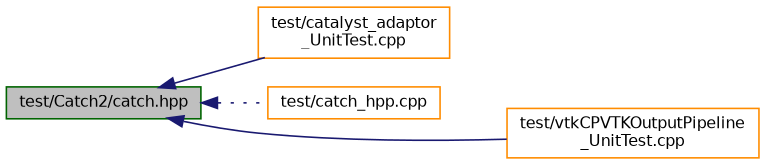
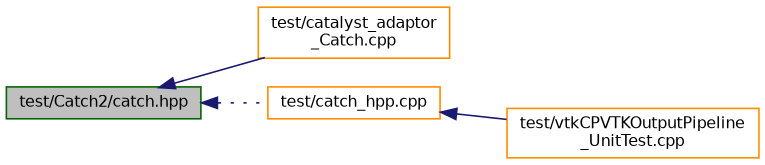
  digraph {
    rankdir=LR
    node [color=darkorange fontname=Helvetica fontsize=10 shape=record]
    edge [color=midnightblue dir=back fontname=Helvetica fontsize=10 labelfontname=Helvetica labelfontsize=10 style=solid]
    n1 [color=darkgreen fillcolor=grey75 fontcolor=black height=0.2 label="test/Catch2/catch.hpp" style=filled width=0.4]
-   n2 [height=0.2 label="test/catalyst_adaptor\l_UnitTest.cpp" width=0.4]
+   n2 [height=0.2 label="test/catalyst_adaptor\l_Catch.cpp" width=0.4]
    n3 [height=0.2 label="test/catch_hpp.cpp" width=0.4]
    n4 [height=0.2 label="test/vtkCPVTKOutputPipeline\l_UnitTest.cpp" width=0.4]
    n1 -> n2
    n1 -> n3 [style=dotted]
-   n1 -> n4
+   n3 -> n4
  }
